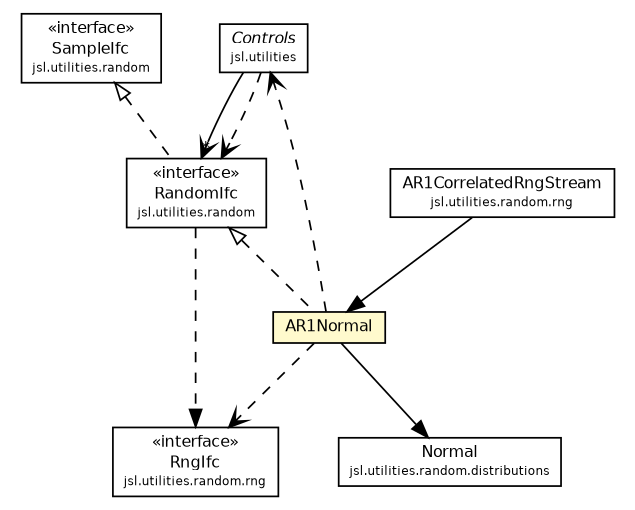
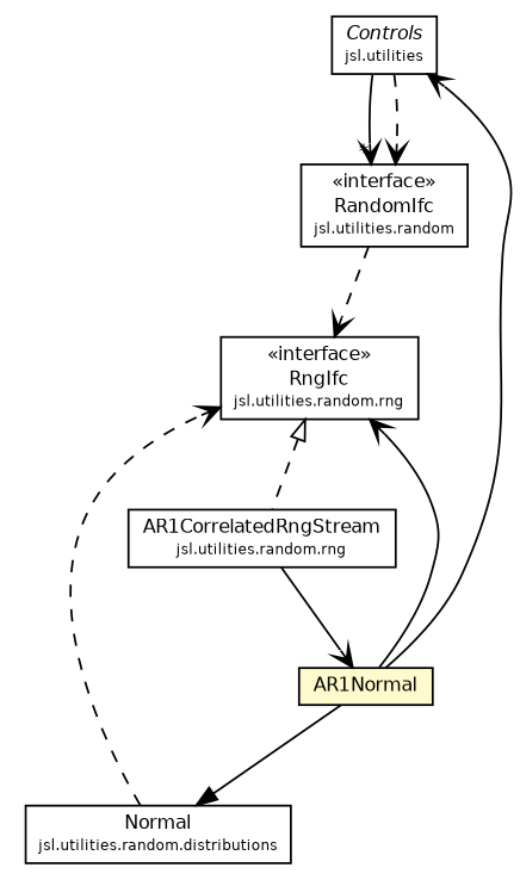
  digraph {
    nodesep=0.25
    ranksep=0.5
    node [fontcolor=black fontname=Helvetica fontsize=9.0 shape=plaintext]
    edge [arrowhead=open color=black fontcolor=black fontname=Helvetica fontsize=10.0 headport=p labelfontname=Helvetica labelfontsize=10 tailport=p style=dashed]
    n1 [label=<<table title="jsl.utilities.Controls" border="0" cellborder="1" cellspacing="0" cellpadding="2" port="p" href="../../Controls.html"> 		<tr><td><table border="0" cellspacing="0" cellpadding="1"> <tr><td align="center" balign="center"><font face="Helvetica-Oblique"> Controls </font></td></tr> <tr><td align="center" balign="center"><font point-size="7.0"> jsl.utilities </font></td></tr> 		</table></td></tr> 		</table>>]
    n2 [label=<<table title="jsl.utilities.random.RandomIfc" border="0" cellborder="1" cellspacing="0" cellpadding="2" port="p" href="../RandomIfc.html"> 		<tr><td><table border="0" cellspacing="0" cellpadding="1"> <tr><td align="center" balign="center"> &#171;interface&#187; </td></tr> <tr><td align="center" balign="center"> RandomIfc </td></tr> <tr><td align="center" balign="center"><font point-size="7.0"> jsl.utilities.random </font></td></tr> 		</table></td></tr> 		</table>>]
    n3 [label=<<table title="jsl.utilities.random.ar.AR1Normal" border="0" cellborder="1" cellspacing="0" cellpadding="2" port="p" bgcolor="lemonChiffon" href="./AR1Normal.html"> 		<tr><td><table border="0" cellspacing="0" cellpadding="1"> <tr><td align="center" balign="center"> AR1Normal </td></tr> 		</table></td></tr> 		</table>>]
    n4 [label=<<table title="jsl.utilities.random.rng.RngIfc" border="0" cellborder="1" cellspacing="0" cellpadding="2" port="p" href="../rng/RngIfc.html"> 		<tr><td><table border="0" cellspacing="0" cellpadding="1"> <tr><td align="center" balign="center"> &#171;interface&#187; </td></tr> <tr><td align="center" balign="center"> RngIfc </td></tr> <tr><td align="center" balign="center"><font point-size="7.0"> jsl.utilities.random.rng </font></td></tr> 		</table></td></tr> 		</table>>]
-   n5 [label=<<table title="jsl.utilities.random.SampleIfc" border="0" cellborder="1" cellspacing="0" cellpadding="2" port="p" href="../SampleIfc.html"> 		<tr><td><table border="0" cellspacing="0" cellpadding="1"> <tr><td align="center" balign="center"> &#171;interface&#187; </td></tr> <tr><td align="center" balign="center"> SampleIfc </td></tr> <tr><td align="center" balign="center"><font point-size="7.0"> jsl.utilities.random </font></td></tr> 		</table></td></tr> 		</table>>]
    n6 [label=<<table title="jsl.utilities.random.distributions.Normal" border="0" cellborder="1" cellspacing="0" cellpadding="2" port="p" href="../distributions/Normal.html"> 		<tr><td><table border="0" cellspacing="0" cellpadding="1"> <tr><td align="center" balign="center"> Normal </td></tr> <tr><td align="center" balign="center"><font point-size="7.0"> jsl.utilities.random.distributions </font></td></tr> 		</table></td></tr> 		</table>>]
    n7 [label=<<table title="jsl.utilities.random.rng.AR1CorrelatedRngStream" border="0" cellborder="1" cellspacing="0" cellpadding="2" port="p" href="../rng/AR1CorrelatedRngStream.html"> 		<tr><td><table border="0" cellspacing="0" cellpadding="1"> <tr><td align="center" balign="center"> AR1CorrelatedRngStream </td></tr> <tr><td align="center" balign="center"><font point-size="7.0"> jsl.utilities.random.rng </font></td></tr> 		</table></td></tr> 		</table>>]
    n1 -> n2 [headlabel="*" style=""]
    n1 -> n2
-   n2 -> n3 [arrowtail=empty dir=back fontsize=10 arrowhead="" color="" fontcolor=""]
-   n2 -> n4 [arrowhead=normal]
-   n3 -> n1
-   n3 -> n4
+   n2 -> n4
+   n3 -> n1 [style=solid]
+   n3 -> n4 [style=solid]
    n3 -> n6 [arrowhead=normal style=""]
-   n5 -> n2 [arrowtail=empty dir=back fontsize=10 arrowhead="" color="" fontcolor=""]
-   n7 -> n3 [arrowhead=normal style=""]
+   n4 -> n7 [arrowtail=empty dir=back fontsize=10 arrowhead="" color="" fontcolor=""]
+   n6 -> n4
+   n7 -> n3 [style=""]
  }
